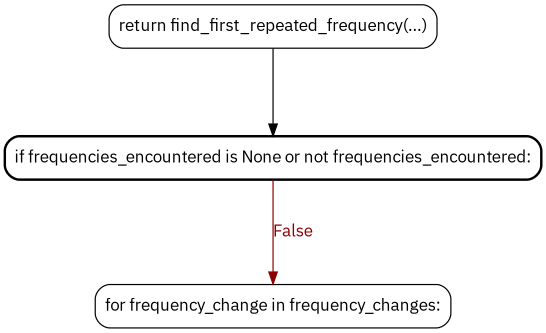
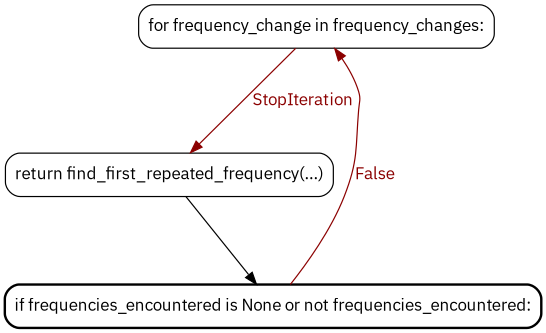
  strict digraph {
    ranksep=1.0
    fontname="IBM Plex Sans"
    node [fontname="IBM Plex Sans" shape=box style=rounded]
    edge [color=red4 fontcolor=red4 fontname="IBM Plex Sans"]
    n1 [label="for frequency_change in frequency_changes:"]
    n2 [label="return find_first_repeated_frequency(...)"]
    n3 [label="if frequencies_encountered is None or not frequencies_encountered:" style="rounded, bold"]
+   n1 -> n2 [label=StopIteration]
    n2 -> n3 [color="" fontcolor=""]
    n3 -> n1 [label=False]
  }
